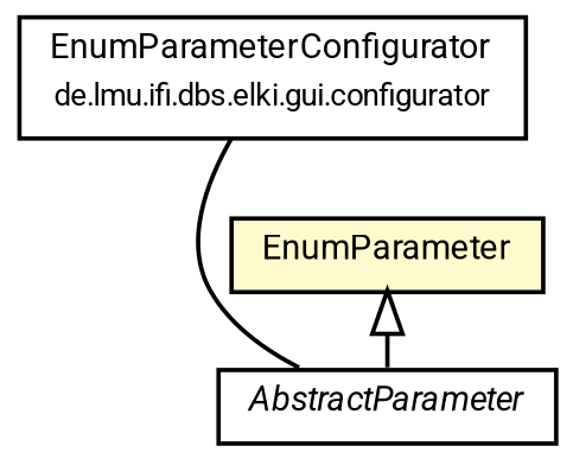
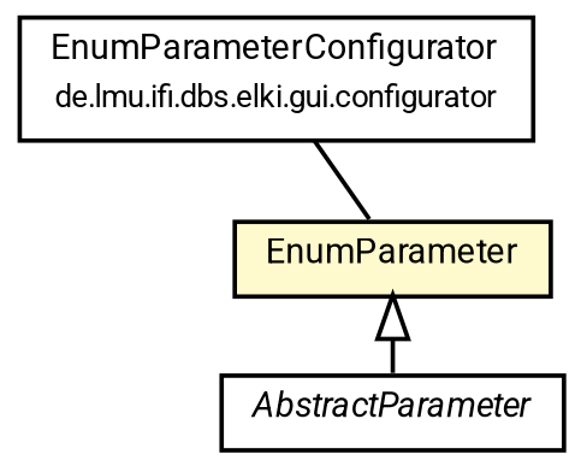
  digraph {
    nodesep=0.15
    rankdir=TB
    ranksep=0.25
    node [fontcolor=black fontname=Roboto fontsize=8 margin=0 shape=plaintext]
    edge [color=black fontname=Roboto fontsize=7 labelfontname=Roboto labelfontsize=7]
    n1 [height=0 label=<<table title="de.lmu.ifi.dbs.elki.utilities.optionhandling.parameters.AbstractParameter" border="0" cellborder="1" cellspacing="0" cellpadding="2" href="AbstractParameter.html" target="_parent"> 		<tr><td><table border="0" cellspacing="0" cellpadding="1"> 		<tr><td align="center" balign="center"> <font face="Roboto"><i>AbstractParameter</i></font> </td></tr> 		</table></td></tr> 		</table>> width=0]
    n2 [height=0 label=<<table title="de.lmu.ifi.dbs.elki.utilities.optionhandling.parameters.EnumParameter" border="0" cellborder="1" cellspacing="0" cellpadding="2" bgcolor="lemonChiffon" href="EnumParameter.html" target="_parent"> 		<tr><td><table border="0" cellspacing="0" cellpadding="1"> 		<tr><td align="center" balign="center"> <font face="Roboto">EnumParameter</font> </td></tr> 		</table></td></tr> 		</table>> width=0]
    n3 [height=0 label=<<table title="de.lmu.ifi.dbs.elki.gui.configurator.EnumParameterConfigurator" border="0" cellborder="1" cellspacing="0" cellpadding="2" href="../../../gui/configurator/EnumParameterConfigurator.html" target="_parent"> 		<tr><td><table border="0" cellspacing="0" cellpadding="1"> 		<tr><td align="center" balign="center"> <font face="Roboto">EnumParameterConfigurator</font> </td></tr> 		<tr><td align="center" balign="center"> <font face="Roboto" point-size="7.0">de.lmu.ifi.dbs.elki.gui.configurator</font> </td></tr> 		</table></td></tr> 		</table>> width=0]
    n2 -> n1 [arrowtail=empty dir=back weight=10]
-   n3 -> n1 [arrowhead=none weight=2]
+   n3 -> n2 [arrowhead=none weight=2]
  }
